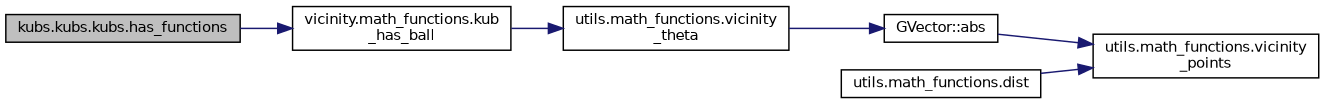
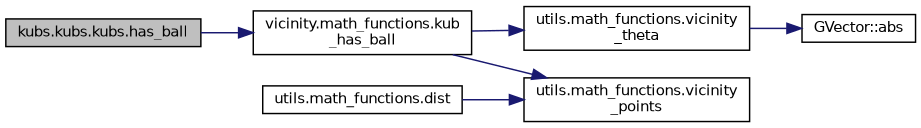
  digraph {
    rankdir=LR
    node [color=black fillcolor=white fontname=Helvetica fontsize=10 shape=record style=filled]
    edge [color=midnightblue fontname=Helvetica fontsize=10 labelfontname=Helvetica labelfontsize=10 style=solid]
-   n1 [fillcolor=grey75 fontcolor=black height=0.2 label="kubs.kubs.kubs.has_functions" width=0.4]
+   n1 [fillcolor=grey75 fontcolor=black height=0.2 label="kubs.kubs.kubs.has_ball" width=0.4]
    n2 [height=0.2 label="vicinity.math_functions.kub\l_has_ball" width=0.4]
    n3 [height=0.2 label="utils.math_functions.vicinity\l_theta" width=0.4]
    n4 [height=0.2 label="utils.math_functions.vicinity\l_points" width=0.4]
    n5 [height=0.2 label="GVector::abs" width=0.4]
    n6 [height=0.2 label="utils.math_functions.dist" width=0.4]
    n1 -> n2
    n2 -> n3
-   n5 -> n4
+   n2 -> n4
    n3 -> n5
    n6 -> n4
  }
